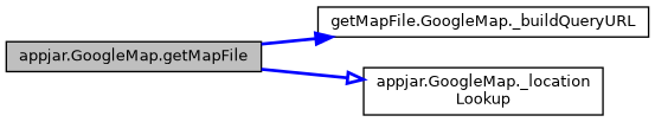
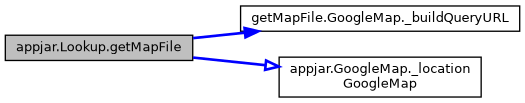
  digraph {
    rankdir=LR
    node [color=black fillcolor=white fontname=Helvetica fontsize=10 shape=record style=filled]
    edge [color=blue fontname=Helvetica fontsize=10 labelfontname=Helvetica labelfontsize=10 style=bold]
-   n1 [fillcolor=grey75 fontcolor=black height=0.2 label="appjar.GoogleMap.getMapFile" width=0.4]
+   n1 [fillcolor=grey75 fontcolor=black height=0.2 label="appjar.Lookup.getMapFile" width=0.4]
    n2 [height=0.2 label="getMapFile.GoogleMap._buildQueryURL" width=0.4]
-   n3 [height=0.2 label="appjar.GoogleMap._location\lLookup" width=0.4]
+   n3 [height=0.2 label="appjar.GoogleMap._location\lGoogleMap" width=0.4]
    n1 -> n2 [arrowhead=normal]
    n1 -> n3 [arrowhead=onormal]
  }
